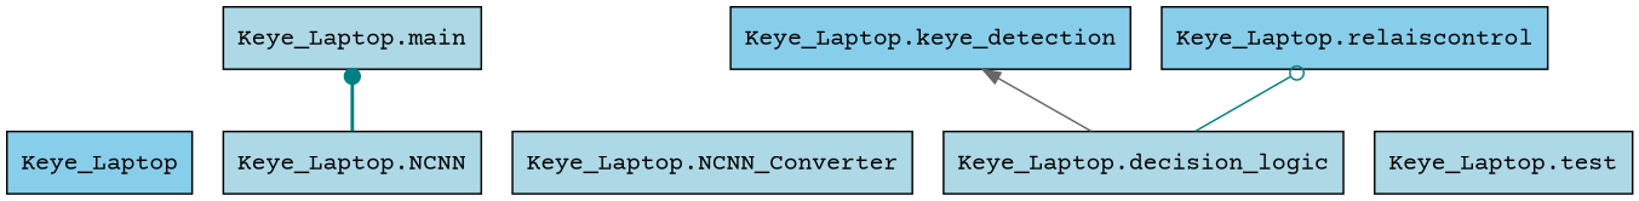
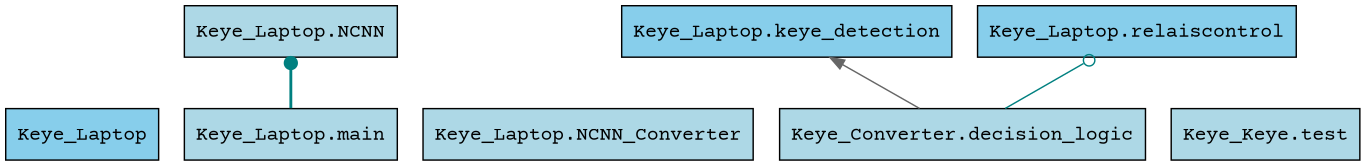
  digraph {
    fontname="Courier Prime"
    rankdir=BT
    node [color=black fillcolor=lightblue fontname="Courier Prime" shape=box style="solid,filled"]
    edge [arrowtail=none color=teal fontname="Courier Prime" style=solid]
    n1 [fillcolor=skyblue label=Keye_Laptop]
    n2 [label="Keye_Laptop.NCNN"]
    n3 [label="Keye_Laptop.NCNN_Converter"]
-   n4 [label="Keye_Laptop.decision_logic"]
+   n4 [label="Keye_Converter.decision_logic"]
    n5 [fillcolor=skyblue label="Keye_Laptop.keye_detection"]
    n6 [fillcolor=skyblue label="Keye_Laptop.relaiscontrol"]
    n7 [label="Keye_Laptop.main"]
-   n8 [label="Keye_Laptop.test"]
+   n8 [label="Keye_Keye.test"]
    n4 -> n5 [arrowhead=normal color=gray40]
    n4 -> n6 [arrowhead=odot]
-   n2 -> n7 [arrowhead=dot style=bold]
+   n7 -> n2 [arrowhead=dot style=bold]
  }
